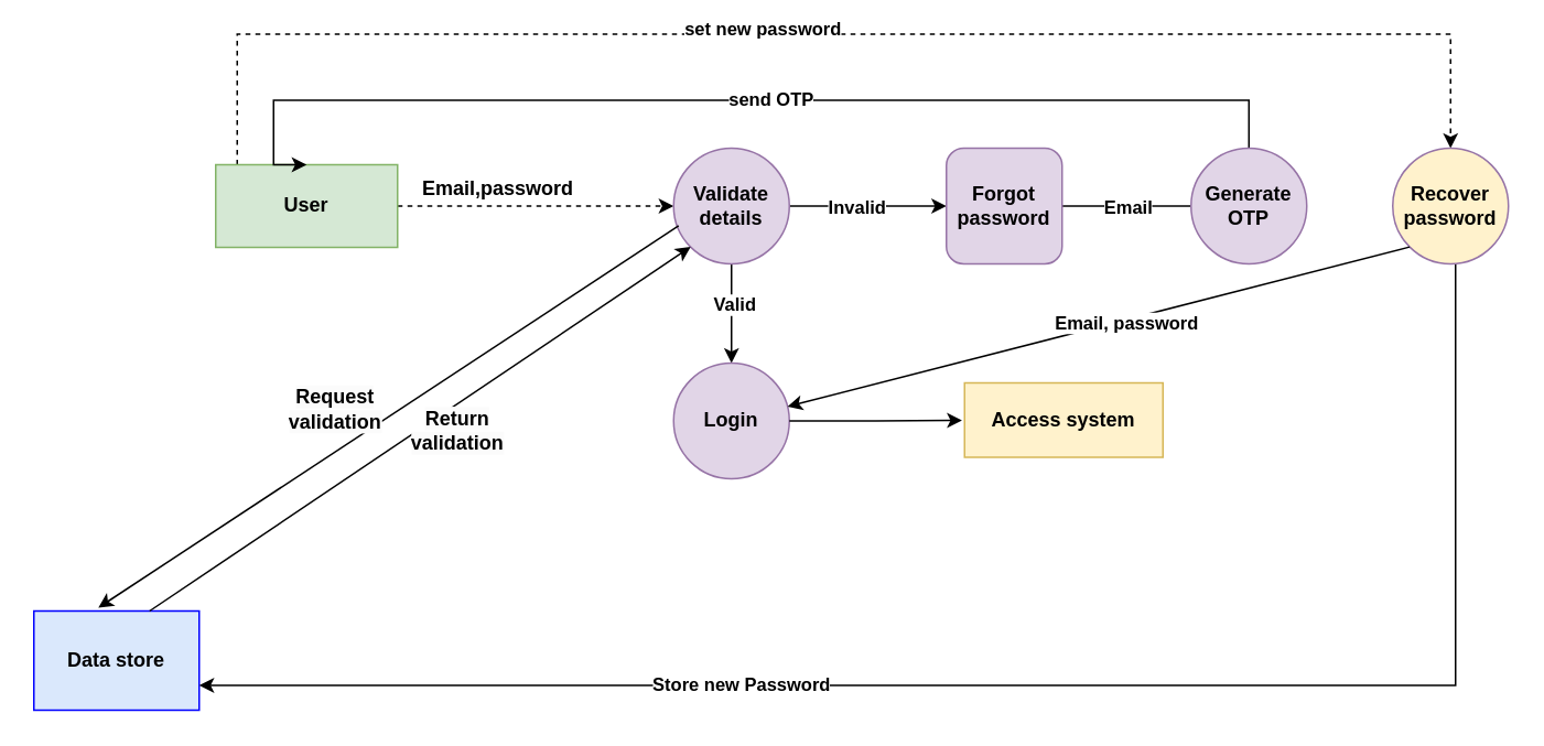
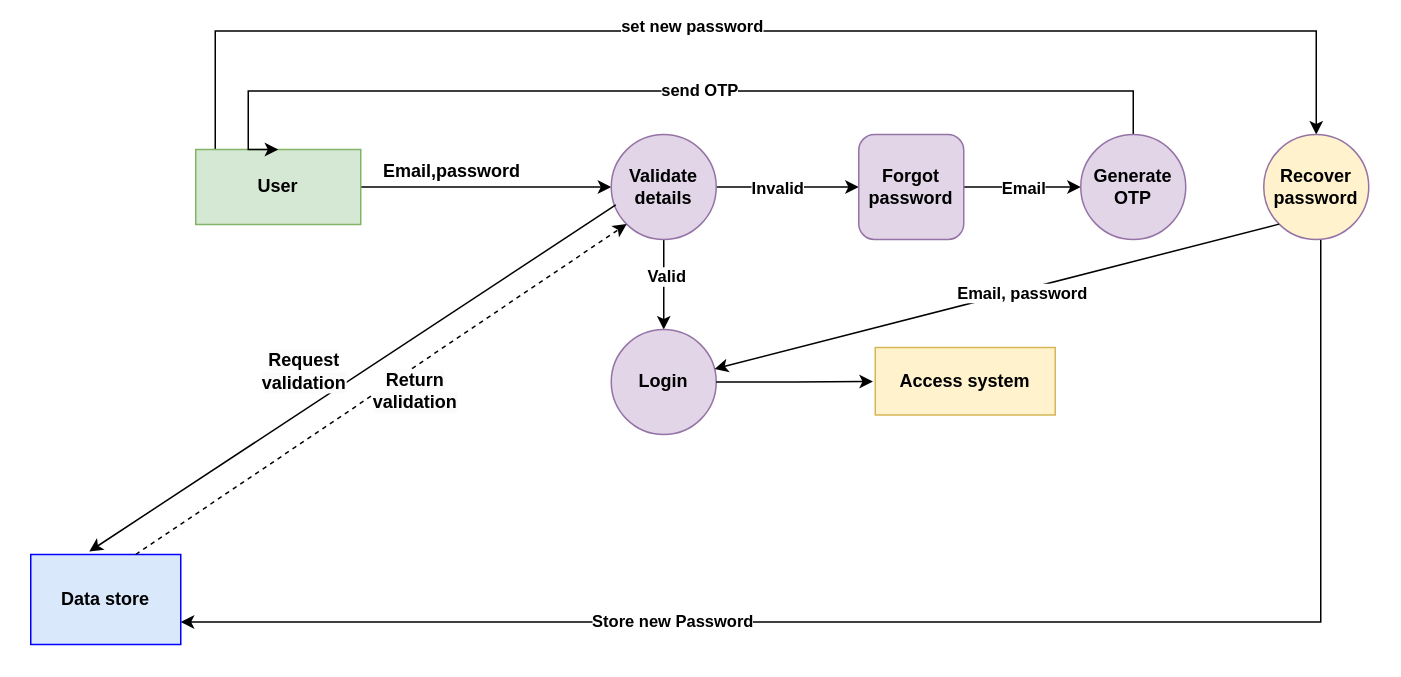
  <mxCell id="0" />
  <mxCell id="1" parent="0" />
- <mxCell id="2" style="edgeStyle=orthogonalEdgeStyle;rounded=0;orthogonalLoop=1;jettySize=auto;html=1;exitX=1;exitY=0.5;exitDx=0;exitDy=0;entryX=0;entryY=0.5;entryDx=0;entryDy=0;dashed=1;" parent="1" source="5" target="10" edge="1"><mxGeometry relative="1" as="geometry" /></mxCell>
- <mxCell id="3" style="edgeStyle=orthogonalEdgeStyle;rounded=0;orthogonalLoop=1;jettySize=auto;html=1;entryX=0.5;entryY=0;entryDx=0;entryDy=0;dashed=1;" edge="1" parent="1" source="5" target="28"><mxGeometry relative="1" as="geometry"><Array as="points"><mxPoint x="143" y="20" /><mxPoint x="877" y="20" /></Array></mxGeometry></mxCell>
+ <mxCell id="2" style="edgeStyle=orthogonalEdgeStyle;rounded=0;orthogonalLoop=1;jettySize=auto;html=1;exitX=1;exitY=0.5;exitDx=0;exitDy=0;entryX=0;entryY=0.5;entryDx=0;entryDy=0;" parent="1" source="5" target="10" edge="1"><mxGeometry relative="1" as="geometry" /></mxCell>
+ <mxCell id="3" style="edgeStyle=orthogonalEdgeStyle;rounded=0;orthogonalLoop=1;jettySize=auto;html=1;entryX=0.5;entryY=0;entryDx=0;entryDy=0;" edge="1" parent="1" source="5" target="28"><mxGeometry relative="1" as="geometry"><Array as="points"><mxPoint x="143" y="20" /><mxPoint x="877" y="20" /></Array></mxGeometry></mxCell>
  <mxCell id="4" value="&lt;b&gt;set new password&lt;/b&gt;" style="edgeLabel;html=1;align=center;verticalAlign=middle;resizable=0;points=[];" vertex="1" connectable="0" parent="3"><mxGeometry x="-0.101" y="4" relative="1" as="geometry"><mxPoint as="offset" /></mxGeometry></mxCell>
  <mxCell id="5" value="&lt;b&gt;&lt;font style=&quot;font-size: 12px;&quot;&gt;User&lt;/font&gt;&lt;/b&gt;" style="rounded=0;whiteSpace=wrap;html=1;fillColor=#d5e8d4;strokeColor=#82b366;" parent="1" vertex="1"><mxGeometry x="130" y="99" width="110" height="50" as="geometry" /></mxCell>
  <mxCell id="6" style="edgeStyle=orthogonalEdgeStyle;rounded=0;orthogonalLoop=1;jettySize=auto;html=1;entryX=0.5;entryY=0;entryDx=0;entryDy=0;" parent="1" source="10" target="12" edge="1"><mxGeometry relative="1" as="geometry" /></mxCell>
  <mxCell id="7" value="&lt;b&gt;Valid&lt;/b&gt;" style="edgeLabel;html=1;align=center;verticalAlign=middle;resizable=0;points=[];" vertex="1" connectable="0" parent="6"><mxGeometry x="-0.2" y="1" relative="1" as="geometry"><mxPoint as="offset" /></mxGeometry></mxCell>
  <mxCell id="8" style="edgeStyle=orthogonalEdgeStyle;rounded=0;orthogonalLoop=1;jettySize=auto;html=1;entryX=0;entryY=0.5;entryDx=0;entryDy=0;" edge="1" parent="1" source="10" target="22"><mxGeometry relative="1" as="geometry" /></mxCell>
  <mxCell id="9" value="&lt;b&gt;Invalid&lt;/b&gt;" style="edgeLabel;html=1;align=center;verticalAlign=middle;resizable=0;points=[];" vertex="1" connectable="0" parent="8"><mxGeometry x="-0.167" relative="1" as="geometry"><mxPoint as="offset" /></mxGeometry></mxCell>
  <mxCell id="10" value="&lt;font style=&quot;font-size: 12px;&quot;&gt;&lt;b style=&quot;&quot;&gt;Validate details&lt;/b&gt;&lt;/font&gt;" style="ellipse;whiteSpace=wrap;html=1;aspect=fixed;fillColor=#e1d5e7;strokeColor=#9673a6;" parent="1" vertex="1"><mxGeometry x="407" y="89" width="70" height="70" as="geometry" /></mxCell>
  <mxCell id="11" value="&lt;b&gt;Email,password&lt;/b&gt;" style="text;html=1;align=center;verticalAlign=middle;whiteSpace=wrap;rounded=0;" parent="1" vertex="1"><mxGeometry x="261" y="99" width="80" height="30" as="geometry" /></mxCell>
  <mxCell id="12" value="&lt;b&gt;Login&lt;/b&gt;" style="ellipse;whiteSpace=wrap;html=1;aspect=fixed;fillColor=#e1d5e7;strokeColor=#9673a6;" parent="1" vertex="1"><mxGeometry x="407" y="219" width="70" height="70" as="geometry" /></mxCell>
  <mxCell id="13" value="&lt;b&gt;Data store&lt;/b&gt;" style="rounded=0;whiteSpace=wrap;html=1;fillColor=#dae8fc;strokeColor=#0000FF;" parent="1" vertex="1"><mxGeometry x="20" y="369" width="100" height="60" as="geometry" /></mxCell>
  <mxCell id="14" value="" style="endArrow=classic;html=1;rounded=0;exitX=0.043;exitY=0.671;exitDx=0;exitDy=0;exitPerimeter=0;" parent="1" source="10" edge="1"><mxGeometry width="50" height="50" relative="1" as="geometry"><mxPoint x="170" y="269" as="sourcePoint" /><mxPoint x="59" y="367" as="targetPoint" /></mxGeometry></mxCell>
  <mxCell id="15" value="&lt;b style=&quot;font-size: 12px; text-wrap: wrap; background-color: rgb(251, 251, 251);&quot;&gt;Request validation&lt;/b&gt;" style="edgeLabel;html=1;align=center;verticalAlign=middle;resizable=0;points=[];" parent="14" vertex="1" connectable="0"><mxGeometry x="0.065" y="-1" relative="1" as="geometry"><mxPoint x="-21" y="-12" as="offset" /></mxGeometry></mxCell>
- <mxCell id="16" value="" style="endArrow=classic;html=1;rounded=0;entryX=0;entryY=1;entryDx=0;entryDy=0;exitX=0.7;exitY=0;exitDx=0;exitDy=0;exitPerimeter=0;" parent="1" source="13" target="10" edge="1"><mxGeometry width="50" height="50" relative="1" as="geometry"><mxPoint x="80" y="369" as="sourcePoint" /><mxPoint x="180.251" y="288.749" as="targetPoint" /></mxGeometry></mxCell>
+ <mxCell id="16" value="" style="endArrow=classic;html=1;rounded=0;entryX=0;entryY=1;entryDx=0;entryDy=0;exitX=0.7;exitY=0;exitDx=0;exitDy=0;exitPerimeter=0;dashed=1;" parent="1" source="13" target="10" edge="1"><mxGeometry width="50" height="50" relative="1" as="geometry"><mxPoint x="80" y="369" as="sourcePoint" /><mxPoint x="180.251" y="288.749" as="targetPoint" /></mxGeometry></mxCell>
  <mxCell id="17" value="&lt;b style=&quot;font-size: 12px; text-wrap: wrap; background-color: rgb(251, 251, 251);&quot;&gt;Return validation&lt;/b&gt;" style="edgeLabel;html=1;align=center;verticalAlign=middle;resizable=0;points=[];" parent="16" vertex="1" connectable="0"><mxGeometry x="0.006" y="-1" relative="1" as="geometry"><mxPoint x="21" as="offset" /></mxGeometry></mxCell>
  <mxCell id="18" style="edgeStyle=orthogonalEdgeStyle;rounded=0;orthogonalLoop=1;jettySize=auto;html=1;entryX=0.049;entryY=0.409;entryDx=0;entryDy=0;entryPerimeter=0;" parent="1" source="12" edge="1"><mxGeometry relative="1" as="geometry"><mxPoint x="581.43" y="253.63" as="targetPoint" /></mxGeometry></mxCell>
  <mxCell id="19" value="&lt;b&gt;Access system&lt;/b&gt;" style="rounded=0;whiteSpace=wrap;html=1;fillColor=#fff2cc;strokeColor=#d6b656;" parent="1" vertex="1"><mxGeometry x="583" y="231" width="120" height="45" as="geometry" /></mxCell>
- <mxCell id="20" style="edgeStyle=orthogonalEdgeStyle;rounded=0;orthogonalLoop=1;jettySize=auto;html=1;entryX=0;entryY=0.5;entryDx=0;entryDy=0;endArrow=none;" edge="1" parent="1" source="22" target="25"><mxGeometry relative="1" as="geometry" /></mxCell>
+ <mxCell id="20" style="edgeStyle=orthogonalEdgeStyle;rounded=0;orthogonalLoop=1;jettySize=auto;html=1;entryX=0;entryY=0.5;entryDx=0;entryDy=0;" edge="1" parent="1" source="22" target="25"><mxGeometry relative="1" as="geometry" /></mxCell>
  <mxCell id="21" value="&lt;b&gt;Email&lt;/b&gt;" style="edgeLabel;html=1;align=center;verticalAlign=middle;resizable=0;points=[];" vertex="1" connectable="0" parent="20"><mxGeometry x="-0.056" y="-3" relative="1" as="geometry"><mxPoint x="2" y="-3" as="offset" /></mxGeometry></mxCell>
  <mxCell id="22" value="&lt;b&gt;Forgot password&lt;/b&gt;" style="whiteSpace=wrap;html=1;aspect=fixed;fillColor=#e1d5e7;strokeColor=#9673a6;rounded=1;" vertex="1" parent="1"><mxGeometry x="572" y="89" width="70" height="70" as="geometry" /></mxCell>
  <mxCell id="23" style="edgeStyle=orthogonalEdgeStyle;rounded=0;orthogonalLoop=1;jettySize=auto;html=1;entryX=0.5;entryY=0;entryDx=0;entryDy=0;" edge="1" parent="1" source="25" target="5"><mxGeometry relative="1" as="geometry"><Array as="points"><mxPoint x="755" y="60" /><mxPoint x="165" y="60" /></Array></mxGeometry></mxCell>
  <mxCell id="24" value="&lt;b&gt;send OTP&lt;/b&gt;" style="edgeLabel;html=1;align=center;verticalAlign=middle;resizable=0;points=[];" vertex="1" connectable="0" parent="23"><mxGeometry x="-0.06" y="-1" relative="1" as="geometry"><mxPoint as="offset" /></mxGeometry></mxCell>
  <mxCell id="25" value="&lt;b&gt;Generate OTP&lt;/b&gt;" style="ellipse;whiteSpace=wrap;html=1;aspect=fixed;fillColor=#e1d5e7;strokeColor=#9673a6;" vertex="1" parent="1"><mxGeometry x="720" y="89" width="70" height="70" as="geometry" /></mxCell>
  <mxCell id="26" style="edgeStyle=orthogonalEdgeStyle;rounded=0;orthogonalLoop=1;jettySize=auto;html=1;entryX=1;entryY=0.75;entryDx=0;entryDy=0;" edge="1" parent="1" source="28" target="13"><mxGeometry relative="1" as="geometry"><Array as="points"><mxPoint x="880" y="414" /></Array></mxGeometry></mxCell>
  <mxCell id="27" value="&lt;b&gt;Store new Password&lt;/b&gt;" style="edgeLabel;html=1;align=center;verticalAlign=middle;resizable=0;points=[];" vertex="1" connectable="0" parent="26"><mxGeometry x="0.355" y="-1" relative="1" as="geometry"><mxPoint as="offset" /></mxGeometry></mxCell>
  <mxCell id="28" value="&lt;b&gt;Recover password&lt;/b&gt;" style="ellipse;whiteSpace=wrap;html=1;aspect=fixed;fillColor=#fff2cc;strokeColor=#9673a6;" vertex="1" parent="1"><mxGeometry x="842" y="89" width="70" height="70" as="geometry" /></mxCell>
  <mxCell id="29" value="" style="endArrow=classic;html=1;rounded=0;exitX=0;exitY=1;exitDx=0;exitDy=0;" edge="1" parent="1" source="28" target="12"><mxGeometry width="50" height="50" relative="1" as="geometry"><mxPoint x="647" y="199" as="sourcePoint" /><mxPoint x="697" y="149" as="targetPoint" /></mxGeometry></mxCell>
  <mxCell id="30" value="&lt;b&gt;Email, password&lt;/b&gt;" style="edgeLabel;html=1;align=center;verticalAlign=middle;resizable=0;points=[];" vertex="1" connectable="0" parent="29"><mxGeometry x="-0.084" y="2" relative="1" as="geometry"><mxPoint as="offset" /></mxGeometry></mxCell>
